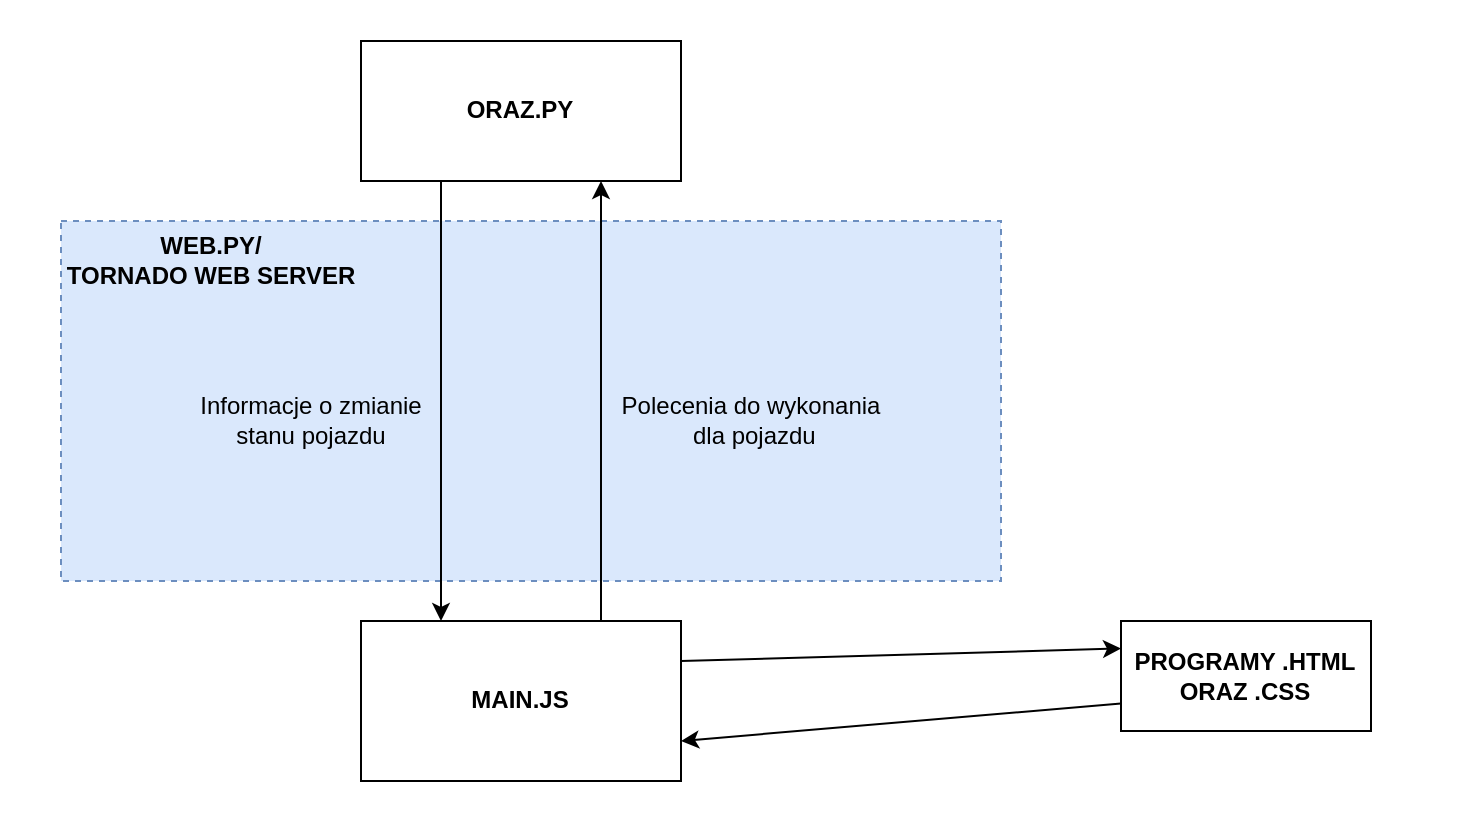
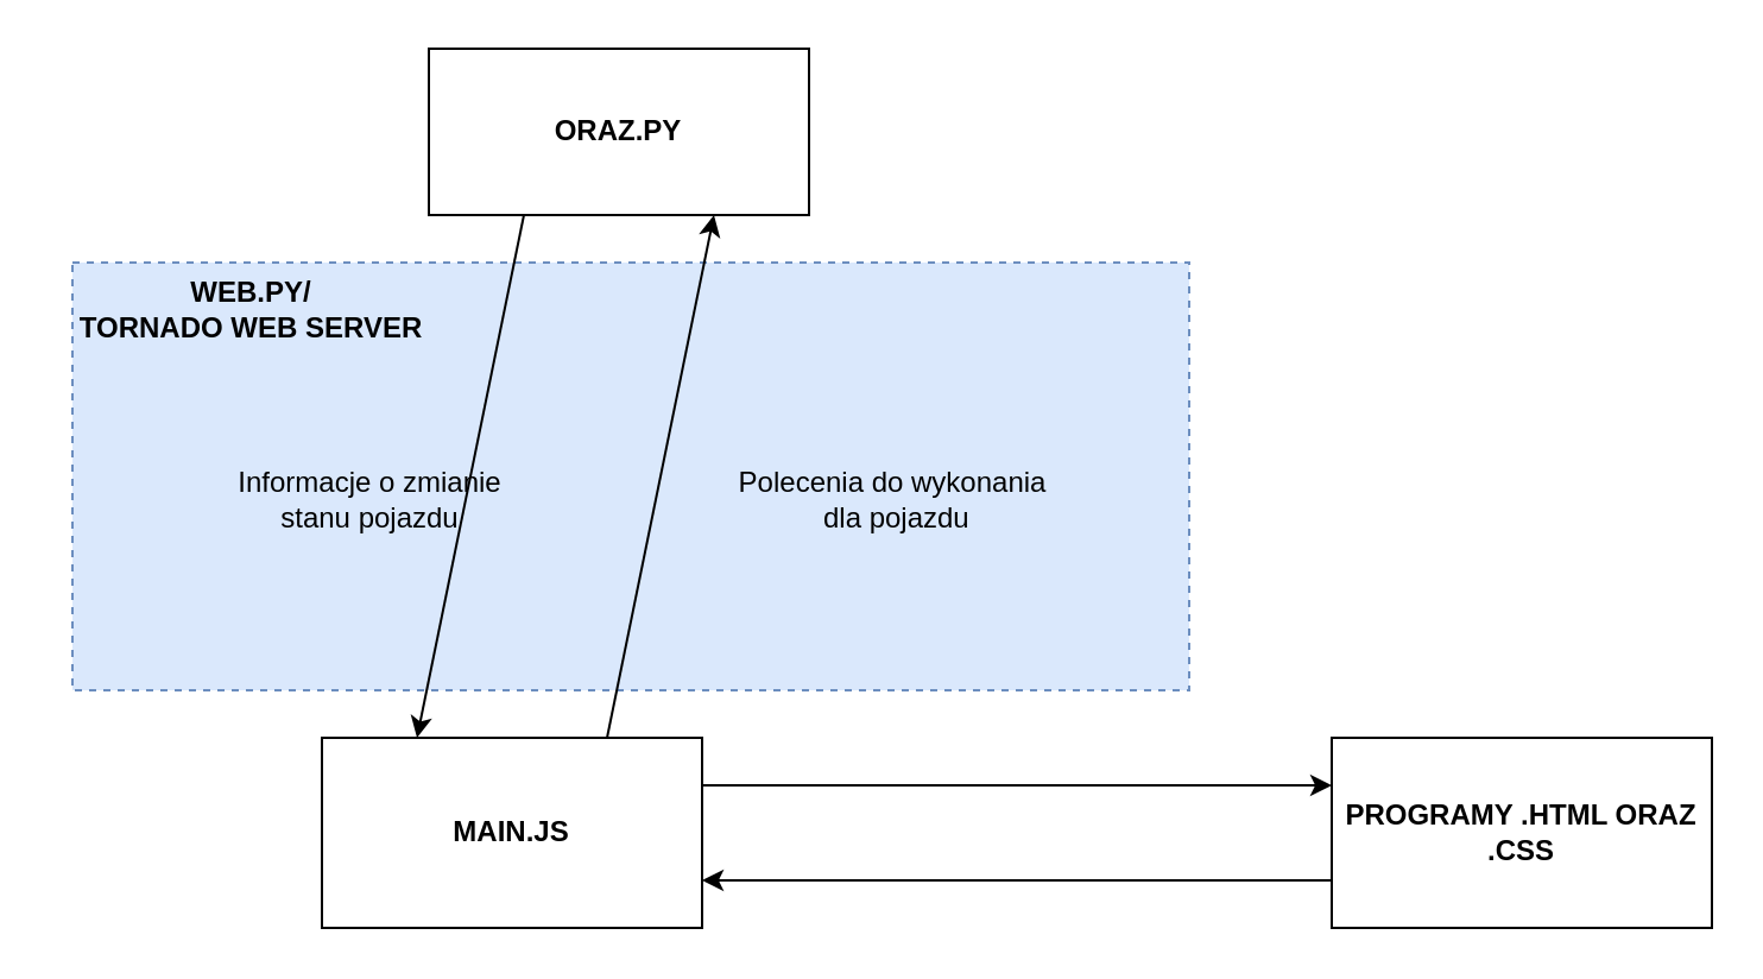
  <mxCell id="0" />
  <mxCell id="1" parent="0" />
  <mxCell id="2" value="" style="rounded=0;whiteSpace=wrap;html=1;" vertex="1" parent="1"><mxGeometry x="260" y="150" width="120" height="60" as="geometry" /></mxCell>
- <mxCell id="3" value="&lt;b&gt;MAIN.JS&lt;/b&gt;" style="rounded=0;whiteSpace=wrap;html=1;" vertex="1" parent="1"><mxGeometry x="180" y="310" width="160" height="80" as="geometry" /></mxCell>
- <mxCell id="4" value="&lt;b&gt;PROGRAMY .HTML ORAZ .CSS&lt;/b&gt;" style="whiteSpace=wrap;html=1;" vertex="1" parent="1"><mxGeometry x="560" y="310" width="125" height="55" as="geometry" /></mxCell>
+ <mxCell id="3" value="&lt;b&gt;MAIN.JS&lt;/b&gt;" style="rounded=0;whiteSpace=wrap;html=1;" vertex="1" parent="1"><mxGeometry x="135" y="310" width="160" height="80" as="geometry" /></mxCell>
+ <mxCell id="4" value="&lt;b&gt;PROGRAMY .HTML ORAZ .CSS&lt;/b&gt;" style="whiteSpace=wrap;html=1;" vertex="1" parent="1"><mxGeometry x="560" y="310" width="160" height="80" as="geometry" /></mxCell>
  <mxCell id="5" value="&lt;b&gt;ORAZ.PY&lt;/b&gt;" style="rounded=0;whiteSpace=wrap;html=1;" vertex="1" parent="1"><mxGeometry x="180" y="20" width="160" height="70" as="geometry" /></mxCell>
  <mxCell id="6" value="" style="endArrow=classic;html=1;rounded=0;exitX=1;exitY=0.25;exitDx=0;exitDy=0;entryX=0;entryY=0.25;entryDx=0;entryDy=0;" edge="1" parent="1" source="3" target="4"><mxGeometry width="50" height="50" relative="1" as="geometry"><mxPoint x="300" y="300" as="sourcePoint" /><mxPoint x="350" y="250" as="targetPoint" /></mxGeometry></mxCell>
  <mxCell id="7" value="" style="endArrow=classic;html=1;rounded=0;exitX=0;exitY=0.75;exitDx=0;exitDy=0;entryX=1;entryY=0.75;entryDx=0;entryDy=0;" edge="1" parent="1" source="4" target="3"><mxGeometry width="50" height="50" relative="1" as="geometry"><mxPoint x="300" y="300" as="sourcePoint" /><mxPoint x="350" y="250" as="targetPoint" /></mxGeometry></mxCell>
  <mxCell id="8" value="" style="rounded=0;whiteSpace=wrap;html=1;fillColor=#dae8fc;strokeColor=#6c8ebf;dashed=1;align=left;" vertex="1" parent="1"><mxGeometry x="30" y="110" width="470" height="180" as="geometry" /></mxCell>
  <mxCell id="9" value="&lt;font style=&quot;font-size: 12px;&quot;&gt;&lt;b&gt;WEB.PY/ &lt;br&gt;TORNADO WEB SERVER&lt;/b&gt;&lt;/font&gt;" style="text;html=1;align=center;verticalAlign=middle;resizable=0;points=[];autosize=1;strokeColor=none;fillColor=none;" vertex="1" parent="1"><mxGeometry x="20" y="110" width="170" height="40" as="geometry" /></mxCell>
  <mxCell id="10" value="" style="endArrow=classic;html=1;rounded=0;exitX=0.75;exitY=0;exitDx=0;exitDy=0;entryX=0.75;entryY=1;entryDx=0;entryDy=0;" edge="1" parent="1" source="3" target="5"><mxGeometry width="50" height="50" relative="1" as="geometry"><mxPoint x="300" y="200" as="sourcePoint" /><mxPoint x="350" y="150" as="targetPoint" /></mxGeometry></mxCell>
  <mxCell id="11" value="" style="endArrow=classic;html=1;rounded=0;exitX=0.25;exitY=1;exitDx=0;exitDy=0;entryX=0.25;entryY=0;entryDx=0;entryDy=0;" edge="1" parent="1" source="5" target="3"><mxGeometry width="50" height="50" relative="1" as="geometry"><mxPoint x="300" y="200" as="sourcePoint" /><mxPoint x="350" y="150" as="targetPoint" /></mxGeometry></mxCell>
  <mxCell id="12" value="Polecenia do wykonania&lt;br&gt;&amp;nbsp;dla pojazdu" style="text;html=1;align=center;verticalAlign=middle;resizable=0;points=[];autosize=1;strokeColor=none;fillColor=none;" vertex="1" parent="1"><mxGeometry x="300" y="190" width="150" height="40" as="geometry" /></mxCell>
  <mxCell id="13" value="Informacje o zmianie &lt;br&gt;stanu pojazdu" style="text;html=1;align=center;verticalAlign=middle;resizable=0;points=[];autosize=1;strokeColor=none;fillColor=none;" vertex="1" parent="1"><mxGeometry x="90" y="190" width="130" height="40" as="geometry" /></mxCell>
